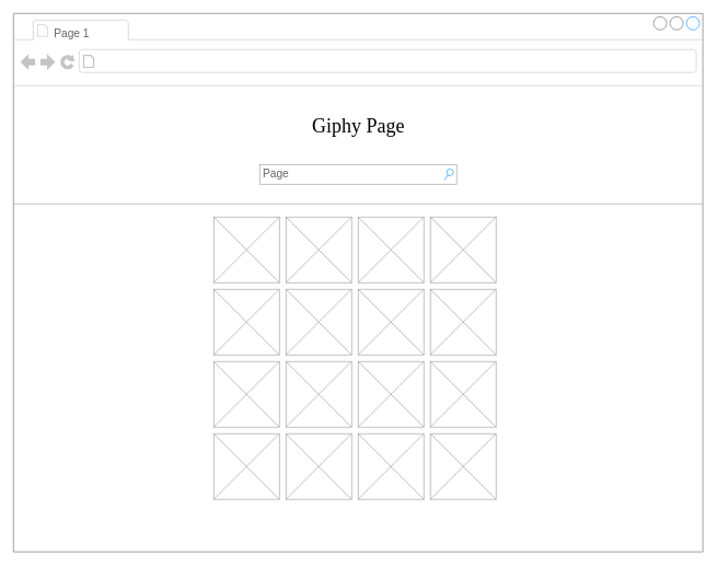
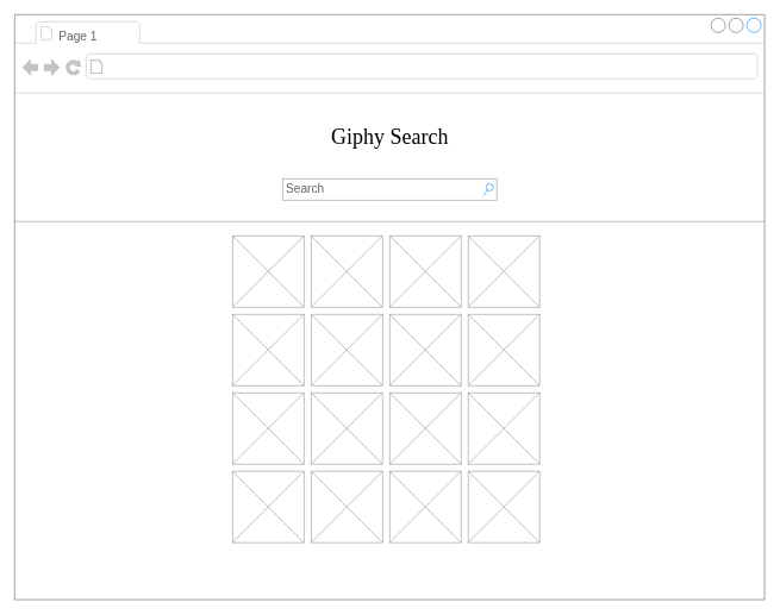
  <mxCell id="0" />
  <mxCell id="1" parent="0" />
  <mxCell id="2" value="" style="strokeWidth=1;shadow=0;dashed=0;align=center;html=1;shape=mxgraph.mockup.containers.browserWindow;rSize=0;strokeColor=#666666;mainText=,;recursiveResize=0;rounded=0;labelBackgroundColor=none;fontFamily=Verdana;fontSize=12" parent="1" vertex="1"><mxGeometry x="20" y="20" width="1050" height="820" as="geometry" /></mxCell>
  <mxCell id="3" value="Page 1" style="strokeWidth=1;shadow=0;dashed=0;align=center;html=1;shape=mxgraph.mockup.containers.anchor;fontSize=17;fontColor=#666666;align=left;" parent="2" vertex="1"><mxGeometry x="60" y="12" width="110" height="40" as="geometry" /></mxCell>
- <mxCell id="4" value="Giphy Page" style="text;html=1;points=[];align=center;verticalAlign=top;spacingTop=-4;fontSize=30;fontFamily=Verdana" parent="2" vertex="1"><mxGeometry x="355" y="150" width="340" height="50" as="geometry" /></mxCell>
- <mxCell id="5" value="Page" style="strokeWidth=1;shadow=0;dashed=0;align=center;html=1;shape=mxgraph.mockup.forms.searchBox;strokeColor=#999999;mainText=;strokeColor2=#008cff;fontColor=#666666;fontSize=17;align=left;spacingLeft=3;rounded=0;labelBackgroundColor=none;" parent="2" vertex="1"><mxGeometry x="375" y="230" width="300" height="30" as="geometry" /></mxCell>
+ <mxCell id="4" value="Giphy Search" style="text;html=1;points=[];align=center;verticalAlign=top;spacingTop=-4;fontSize=30;fontFamily=Verdana" parent="2" vertex="1"><mxGeometry x="355" y="150" width="340" height="50" as="geometry" /></mxCell>
+ <mxCell id="5" value="Search" style="strokeWidth=1;shadow=0;dashed=0;align=center;html=1;shape=mxgraph.mockup.forms.searchBox;strokeColor=#999999;mainText=;strokeColor2=#008cff;fontColor=#666666;fontSize=17;align=left;spacingLeft=3;rounded=0;labelBackgroundColor=none;" parent="2" vertex="1"><mxGeometry x="375" y="230" width="300" height="30" as="geometry" /></mxCell>
  <mxCell id="6" value="" style="verticalLabelPosition=bottom;shadow=0;dashed=0;align=center;html=1;verticalAlign=top;strokeWidth=1;shape=mxgraph.mockup.markup.line;strokeColor=#999999;rounded=0;labelBackgroundColor=none;fillColor=#ffffff;fontFamily=Verdana;fontSize=12;fontColor=#000000;" parent="2" vertex="1"><mxGeometry y="280" width="1050" height="20" as="geometry" /></mxCell>
  <mxCell id="7" value="" style="verticalLabelPosition=bottom;shadow=0;dashed=0;align=center;html=1;verticalAlign=top;strokeWidth=1;shape=mxgraph.mockup.graphics.simpleIcon;strokeColor=#999999;fillColor=#ffffff;aspect=fixed;" vertex="1" parent="2"><mxGeometry x="635" y="310" width="100" height="100" as="geometry" /></mxCell>
  <mxCell id="8" value="" style="verticalLabelPosition=bottom;shadow=0;dashed=0;align=center;html=1;verticalAlign=top;strokeWidth=1;shape=mxgraph.mockup.graphics.simpleIcon;strokeColor=#999999;fillColor=#ffffff;aspect=fixed;" vertex="1" parent="2"><mxGeometry x="525" y="310" width="100" height="100" as="geometry" /></mxCell>
  <mxCell id="9" value="" style="verticalLabelPosition=bottom;shadow=0;dashed=0;align=center;html=1;verticalAlign=top;strokeWidth=1;shape=mxgraph.mockup.graphics.simpleIcon;strokeColor=#999999;fillColor=#ffffff;aspect=fixed;" vertex="1" parent="2"><mxGeometry x="415" y="310" width="100" height="100" as="geometry" /></mxCell>
  <mxCell id="10" value="" style="verticalLabelPosition=bottom;shadow=0;dashed=0;align=center;html=1;verticalAlign=top;strokeWidth=1;shape=mxgraph.mockup.graphics.simpleIcon;strokeColor=#999999;fillColor=#ffffff;aspect=fixed;" vertex="1" parent="2"><mxGeometry x="305" y="310" width="100" height="100" as="geometry" /></mxCell>
  <mxCell id="11" value="" style="verticalLabelPosition=bottom;shadow=0;dashed=0;align=center;html=1;verticalAlign=top;strokeWidth=1;shape=mxgraph.mockup.graphics.simpleIcon;strokeColor=#999999;fillColor=#ffffff;aspect=fixed;" vertex="1" parent="2"><mxGeometry x="635" y="420" width="100" height="100" as="geometry" /></mxCell>
  <mxCell id="12" value="" style="verticalLabelPosition=bottom;shadow=0;dashed=0;align=center;html=1;verticalAlign=top;strokeWidth=1;shape=mxgraph.mockup.graphics.simpleIcon;strokeColor=#999999;fillColor=#ffffff;aspect=fixed;" vertex="1" parent="2"><mxGeometry x="525" y="420" width="100" height="100" as="geometry" /></mxCell>
  <mxCell id="13" value="" style="verticalLabelPosition=bottom;shadow=0;dashed=0;align=center;html=1;verticalAlign=top;strokeWidth=1;shape=mxgraph.mockup.graphics.simpleIcon;strokeColor=#999999;fillColor=#ffffff;aspect=fixed;" vertex="1" parent="2"><mxGeometry x="415" y="420" width="100" height="100" as="geometry" /></mxCell>
  <mxCell id="14" value="" style="verticalLabelPosition=bottom;shadow=0;dashed=0;align=center;html=1;verticalAlign=top;strokeWidth=1;shape=mxgraph.mockup.graphics.simpleIcon;strokeColor=#999999;fillColor=#ffffff;aspect=fixed;" vertex="1" parent="2"><mxGeometry x="305" y="420" width="100" height="100" as="geometry" /></mxCell>
  <mxCell id="15" value="" style="verticalLabelPosition=bottom;shadow=0;dashed=0;align=center;html=1;verticalAlign=top;strokeWidth=1;shape=mxgraph.mockup.graphics.simpleIcon;strokeColor=#999999;fillColor=#ffffff;aspect=fixed;" vertex="1" parent="2"><mxGeometry x="635" y="530" width="100" height="100" as="geometry" /></mxCell>
  <mxCell id="16" value="" style="verticalLabelPosition=bottom;shadow=0;dashed=0;align=center;html=1;verticalAlign=top;strokeWidth=1;shape=mxgraph.mockup.graphics.simpleIcon;strokeColor=#999999;fillColor=#ffffff;aspect=fixed;" vertex="1" parent="2"><mxGeometry x="525" y="530" width="100" height="100" as="geometry" /></mxCell>
  <mxCell id="17" value="" style="verticalLabelPosition=bottom;shadow=0;dashed=0;align=center;html=1;verticalAlign=top;strokeWidth=1;shape=mxgraph.mockup.graphics.simpleIcon;strokeColor=#999999;fillColor=#ffffff;aspect=fixed;" vertex="1" parent="2"><mxGeometry x="415" y="530" width="100" height="100" as="geometry" /></mxCell>
  <mxCell id="18" value="" style="verticalLabelPosition=bottom;shadow=0;dashed=0;align=center;html=1;verticalAlign=top;strokeWidth=1;shape=mxgraph.mockup.graphics.simpleIcon;strokeColor=#999999;fillColor=#ffffff;aspect=fixed;" vertex="1" parent="2"><mxGeometry x="305" y="530" width="100" height="100" as="geometry" /></mxCell>
  <mxCell id="19" value="" style="verticalLabelPosition=bottom;shadow=0;dashed=0;align=center;html=1;verticalAlign=top;strokeWidth=1;shape=mxgraph.mockup.graphics.simpleIcon;strokeColor=#999999;fillColor=#ffffff;aspect=fixed;" vertex="1" parent="2"><mxGeometry x="635" y="640" width="100" height="100" as="geometry" /></mxCell>
  <mxCell id="20" value="" style="verticalLabelPosition=bottom;shadow=0;dashed=0;align=center;html=1;verticalAlign=top;strokeWidth=1;shape=mxgraph.mockup.graphics.simpleIcon;strokeColor=#999999;fillColor=#ffffff;aspect=fixed;" vertex="1" parent="2"><mxGeometry x="525" y="640" width="100" height="100" as="geometry" /></mxCell>
  <mxCell id="21" value="" style="verticalLabelPosition=bottom;shadow=0;dashed=0;align=center;html=1;verticalAlign=top;strokeWidth=1;shape=mxgraph.mockup.graphics.simpleIcon;strokeColor=#999999;fillColor=#ffffff;aspect=fixed;" vertex="1" parent="2"><mxGeometry x="415" y="640" width="100" height="100" as="geometry" /></mxCell>
  <mxCell id="22" value="" style="verticalLabelPosition=bottom;shadow=0;dashed=0;align=center;html=1;verticalAlign=top;strokeWidth=1;shape=mxgraph.mockup.graphics.simpleIcon;strokeColor=#999999;fillColor=#ffffff;aspect=fixed;" vertex="1" parent="2"><mxGeometry x="305" y="640" width="100" height="100" as="geometry" /></mxCell>
